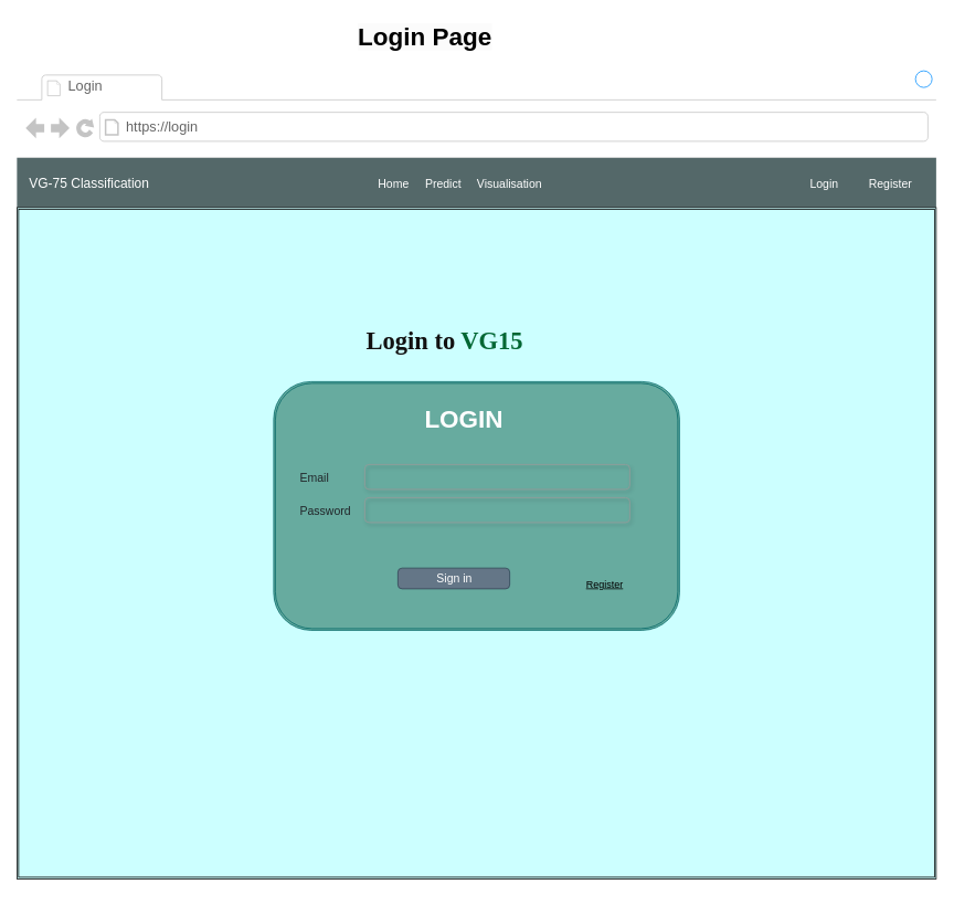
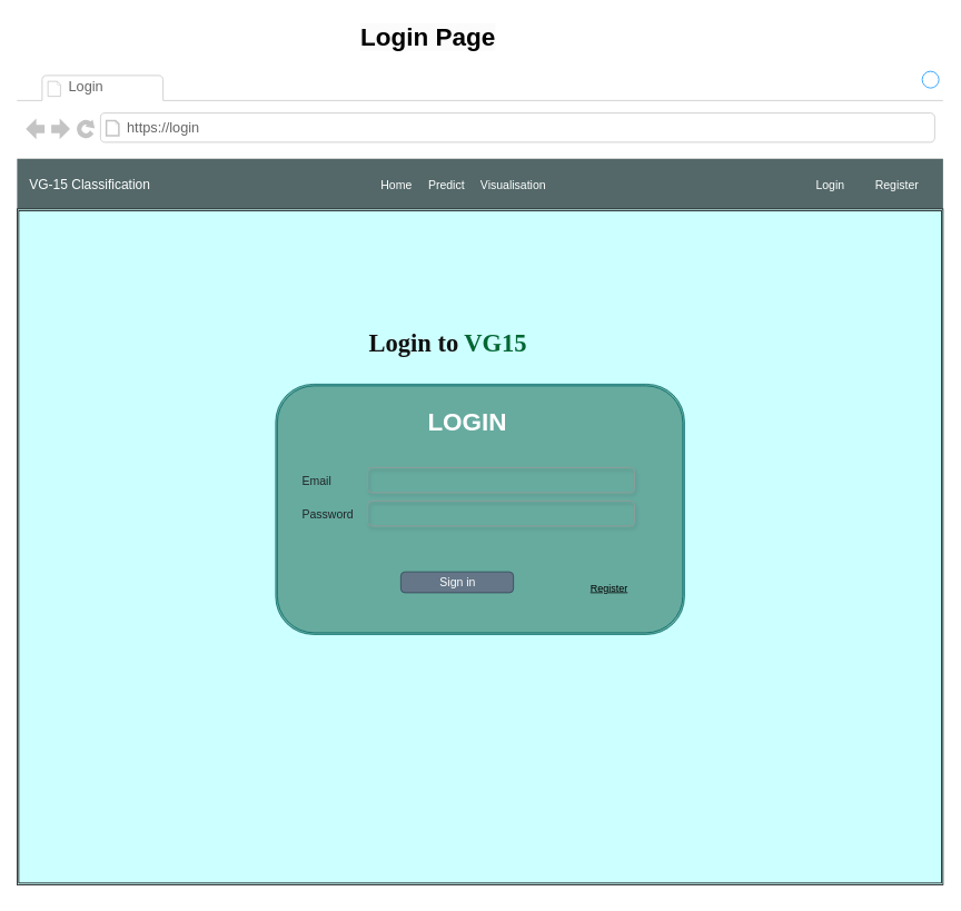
  <mxCell id="0" />
  <mxCell id="1" parent="0" />
  <mxCell id="2" value="&#10;&lt;span style=&quot;color: rgb(255, 255, 255); font-family: Helvetica; font-size: 16px; font-style: normal; font-variant-ligatures: normal; font-variant-caps: normal; font-weight: 400; letter-spacing: normal; orphans: 2; text-align: left; text-indent: 0px; text-transform: none; widows: 2; word-spacing: 0px; -webkit-text-stroke-width: 0px; background-color: rgb(251, 251, 251); text-decoration-thickness: initial; text-decoration-style: initial; text-decoration-color: initial; float: none; display: inline !important;&quot;&gt;CarPrice&lt;/span&gt;&#10;&#10;" style="strokeWidth=1;shadow=0;dashed=0;align=center;html=1;shape=mxgraph.mockup.containers.browserWindow;rSize=0;strokeColor=#FFFFFF;mainText=,;recursiveResize=0;rounded=0;labelBackgroundColor=none;fontFamily=Verdana;fontSize=12;gradientColor=#e4e2e2;labelPadding=0;strokeOpacity=100;" vertex="1" parent="1"><mxGeometry x="20" y="80" width="1110" height="990" as="geometry" /></mxCell>
  <mxCell id="3" value="Login" style="strokeWidth=1;shadow=0;dashed=0;align=center;html=1;shape=mxgraph.mockup.containers.anchor;fontSize=17;fontColor=#666666;align=left;" vertex="1" parent="2"><mxGeometry x="60" y="10" width="180" height="28" as="geometry" /></mxCell>
  <mxCell id="4" value="https://login" style="strokeWidth=1;shadow=0;dashed=0;align=center;html=1;shape=mxgraph.mockup.containers.anchor;rSize=0;fontSize=17;fontColor=#666666;align=left;" vertex="1" parent="2"><mxGeometry x="130" y="60" width="250" height="26" as="geometry" /></mxCell>
- <mxCell id="5" value="VG-75 Classification" style="html=1;shadow=0;dashed=0;fillColor=#546869;strokeColor=none;fontSize=16;fontColor=#ffffff;align=left;spacing=15;" vertex="1" parent="2"><mxGeometry y="110" width="1110" height="60" as="geometry" /></mxCell>
+ <mxCell id="5" value="VG-15 Classification" style="html=1;shadow=0;dashed=0;fillColor=#546869;strokeColor=none;fontSize=16;fontColor=#ffffff;align=left;spacing=15;" vertex="1" parent="2"><mxGeometry y="110" width="1110" height="60" as="geometry" /></mxCell>
  <mxCell id="6" value="Login" style="fillColor=none;strokeColor=none;fontSize=14;fontColor=#ffffff;align=center;" vertex="1" parent="5"><mxGeometry width="70" height="50" relative="1" as="geometry"><mxPoint x="940" y="5" as="offset" /></mxGeometry></mxCell>
  <mxCell id="7" value="Register" style="fillColor=none;strokeColor=none;fontSize=14;fontColor=#ffffff;align=center;" vertex="1" parent="5"><mxGeometry x="1020" y="5" width="70" height="50" as="geometry" /></mxCell>
  <mxCell id="8" value="Home" style="fillColor=none;strokeColor=none;fontSize=14;fontColor=#ffffff;align=center;" vertex="1" parent="5"><mxGeometry x="420" y="5" width="70" height="50" as="geometry" /></mxCell>
  <mxCell id="9" value="Predict" style="fillColor=none;strokeColor=none;fontSize=14;fontColor=#ffffff;align=center;" vertex="1" parent="5"><mxGeometry x="480" y="5" width="70" height="50" as="geometry" /></mxCell>
  <mxCell id="10" value="Visualisation" style="fillColor=none;strokeColor=none;fontSize=14;fontColor=#ffffff;align=center;" vertex="1" parent="5"><mxGeometry x="560" y="5" width="70" height="50" as="geometry" /></mxCell>
  <mxCell id="11" value="" style="shape=ext;double=1;rounded=0;whiteSpace=wrap;html=1;fillColor=#CCFFFF;" vertex="1" parent="1"><mxGeometry x="20" y="250" width="1110" height="810" as="geometry" /></mxCell>
  <mxCell id="12" value="" style="shape=ext;double=1;rounded=1;whiteSpace=wrap;html=1;strokeColor=#006666;fillColor=#67AB9F;" vertex="1" parent="1"><mxGeometry x="330" y="460" width="490" height="300" as="geometry" /></mxCell>
  <mxCell id="13" value="&lt;font color=&quot;#ffffff&quot; style=&quot;font-size: 30px;&quot;&gt;&lt;b&gt;LOGIN&lt;/b&gt;&lt;/font&gt;" style="text;html=1;strokeColor=none;fillColor=none;align=center;verticalAlign=middle;whiteSpace=wrap;rounded=0;" vertex="1" parent="1"><mxGeometry x="420" y="490" width="280" height="30" as="geometry" /></mxCell>
  <mxCell id="14" value="Email" style="fillColor=none;strokeColor=none;align=left;fontSize=14;fontColor=#212529;" vertex="1" parent="1"><mxGeometry x="360" y="560" width="200" height="30" as="geometry" /></mxCell>
  <mxCell id="15" value="" style="html=1;shadow=1;dashed=0;shape=mxgraph.bootstrap.rrect;rSize=5;fillColor=none;strokeColor=#999999;align=left;spacing=15;fontSize=14;fontColor=#6C767D;" vertex="1" parent="1"><mxGeometry x="440" y="560" width="320" height="30" as="geometry" /></mxCell>
  <mxCell id="16" value="Password" style="fillColor=none;strokeColor=none;align=left;fontSize=14;fontColor=#212529;" vertex="1" parent="1"><mxGeometry x="360" y="600" width="200" height="30" as="geometry" /></mxCell>
  <mxCell id="17" value="" style="html=1;shadow=1;dashed=0;shape=mxgraph.bootstrap.rrect;rSize=5;fillColor=none;strokeColor=#999999;align=left;spacing=15;fontSize=14;fontColor=#6C767D;" vertex="1" parent="1"><mxGeometry x="440" y="600" width="320" height="30" as="geometry" /></mxCell>
  <mxCell id="18" value="Sign in" style="html=1;shadow=0;dashed=0;shape=mxgraph.bootstrap.rrect;rSize=5;fillColor=#647687;strokeColor=#314354;align=center;fontSize=14;fontColor=#ffffff;sketch=0;" vertex="1" parent="1"><mxGeometry x="480" y="685" width="135" height="25" as="geometry" /></mxCell>
  <mxCell id="19" value="&lt;u&gt;Register&lt;/u&gt;" style="text;html=1;strokeColor=none;fillColor=none;align=center;verticalAlign=middle;whiteSpace=wrap;rounded=0;" vertex="1" parent="1"><mxGeometry x="700" y="690" width="60" height="30" as="geometry" /></mxCell>
  <mxCell id="20" value="&lt;b style=&quot;&quot;&gt;&lt;font color=&quot;#121111&quot;&gt;Login to &lt;/font&gt;&lt;font color=&quot;#006633&quot;&gt;VG15&lt;/font&gt;&lt;/b&gt;" style="text;html=1;points=[];align=left;verticalAlign=top;spacingTop=-4;fontSize=30;fontFamily=Verdana" vertex="1" parent="1"><mxGeometry x="440" y="390" width="340" height="50" as="geometry" /></mxCell>
  <mxCell id="21" value="&lt;span style=&quot;color: rgb(0, 0, 0); font-family: Helvetica; font-size: 30px; font-style: normal; font-variant-ligatures: normal; font-variant-caps: normal; font-weight: 700; letter-spacing: normal; orphans: 2; text-align: center; text-indent: 0px; text-transform: none; widows: 2; word-spacing: 0px; -webkit-text-stroke-width: 0px; background-color: rgb(251, 251, 251); text-decoration-thickness: initial; text-decoration-style: initial; text-decoration-color: initial; float: none; display: inline !important;&quot;&gt;Login Page&lt;/span&gt;" style="text;whiteSpace=wrap;html=1;" vertex="1" parent="1"><mxGeometry x="430" y="20" width="230" height="60" as="geometry" /></mxCell>
